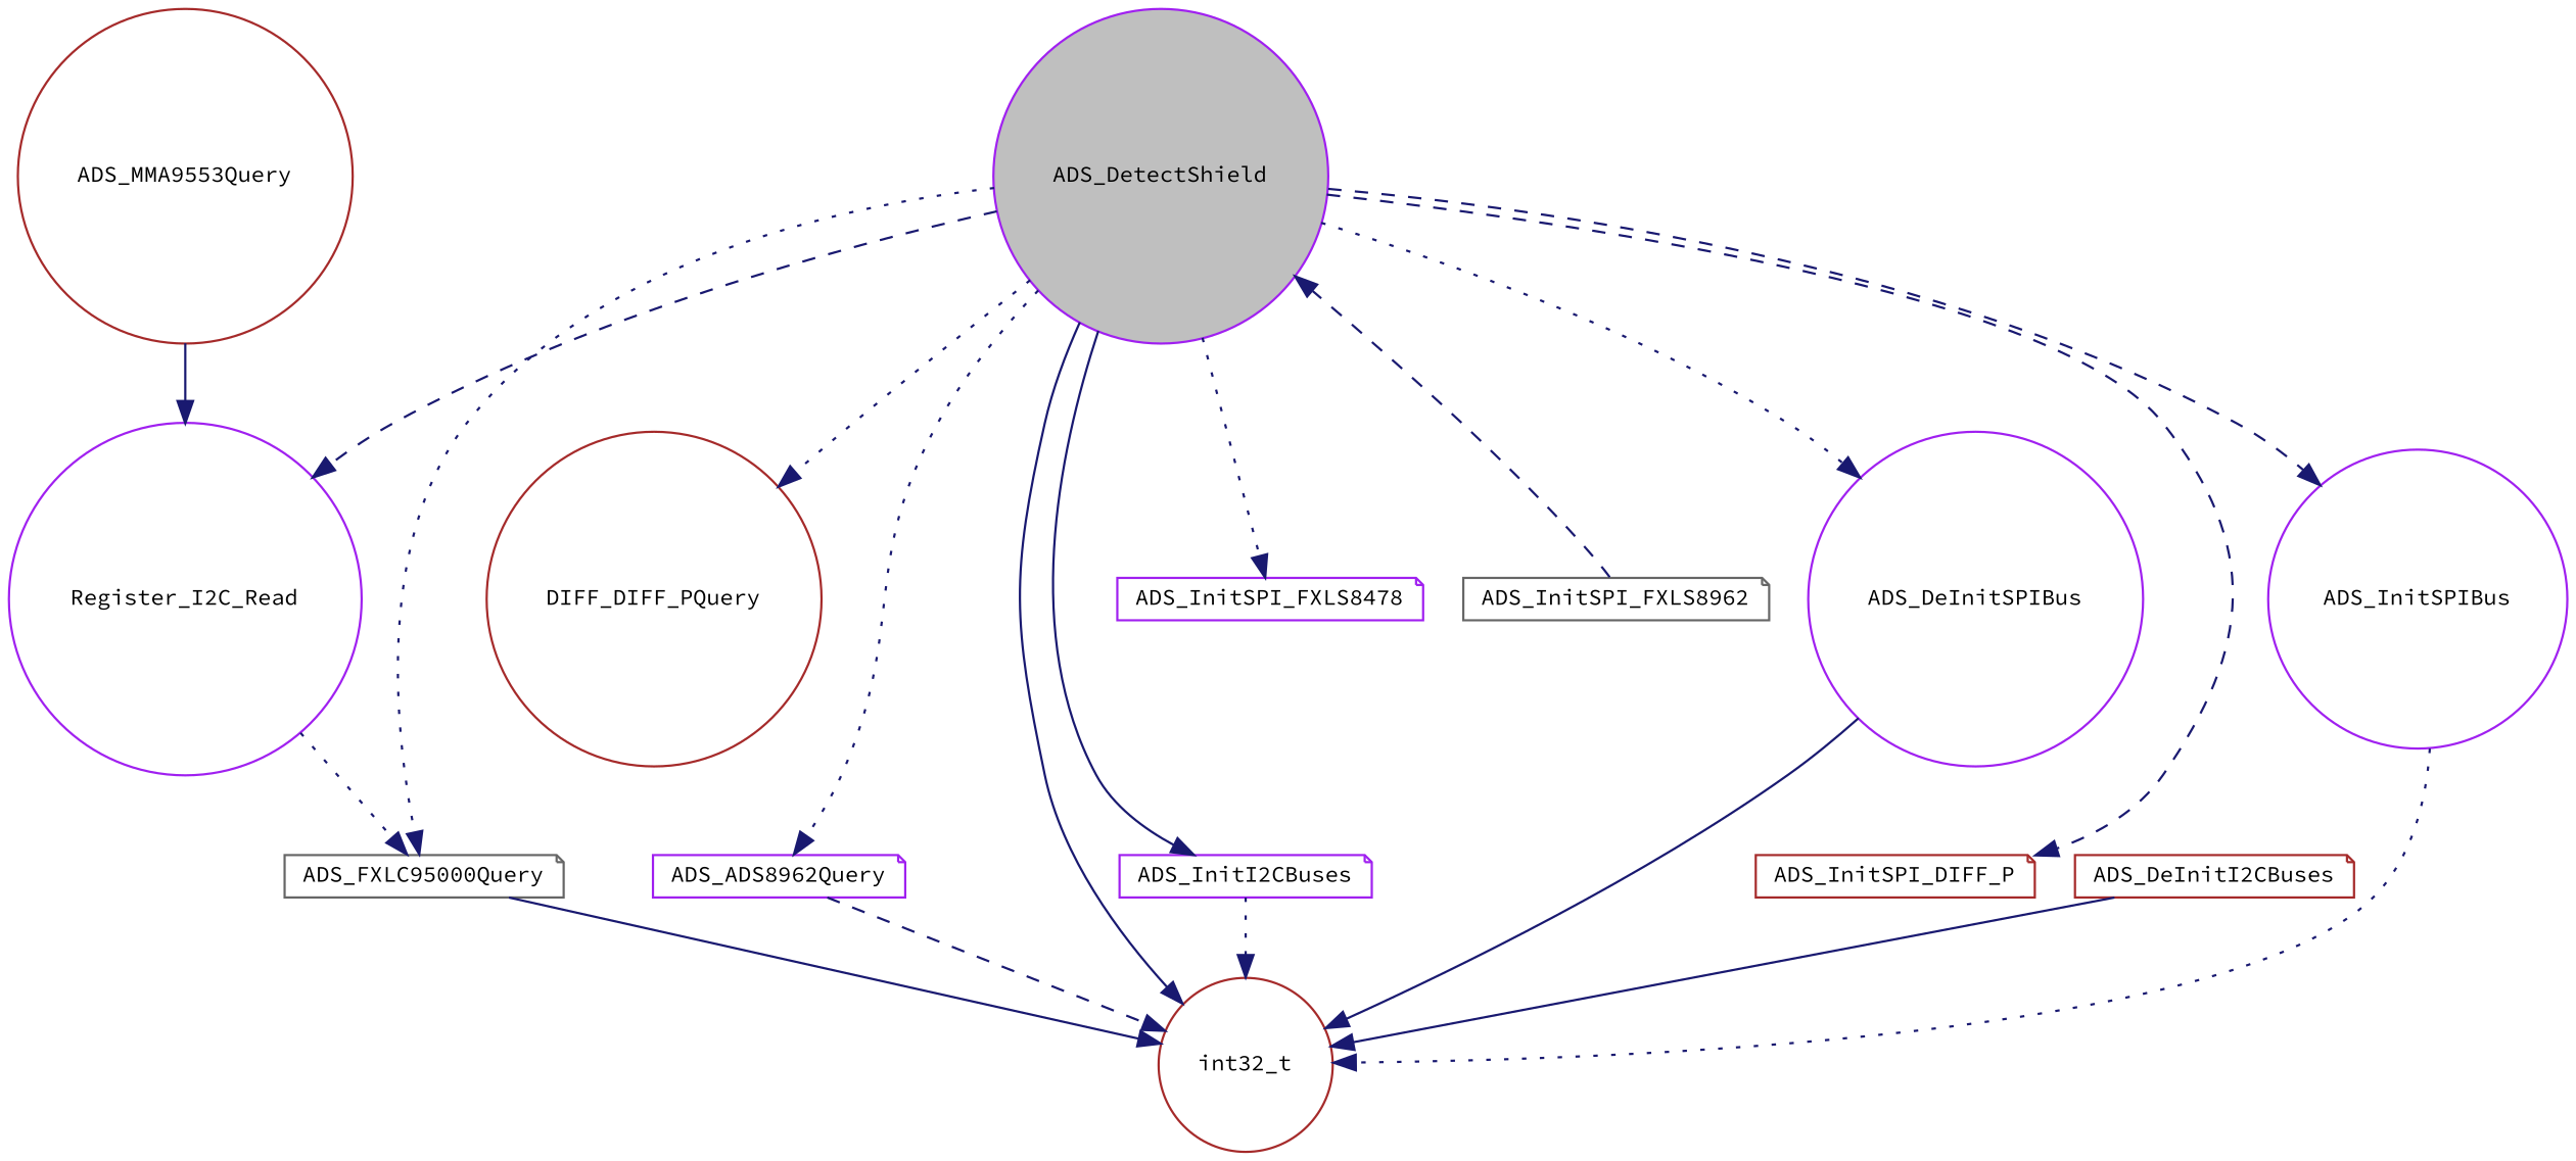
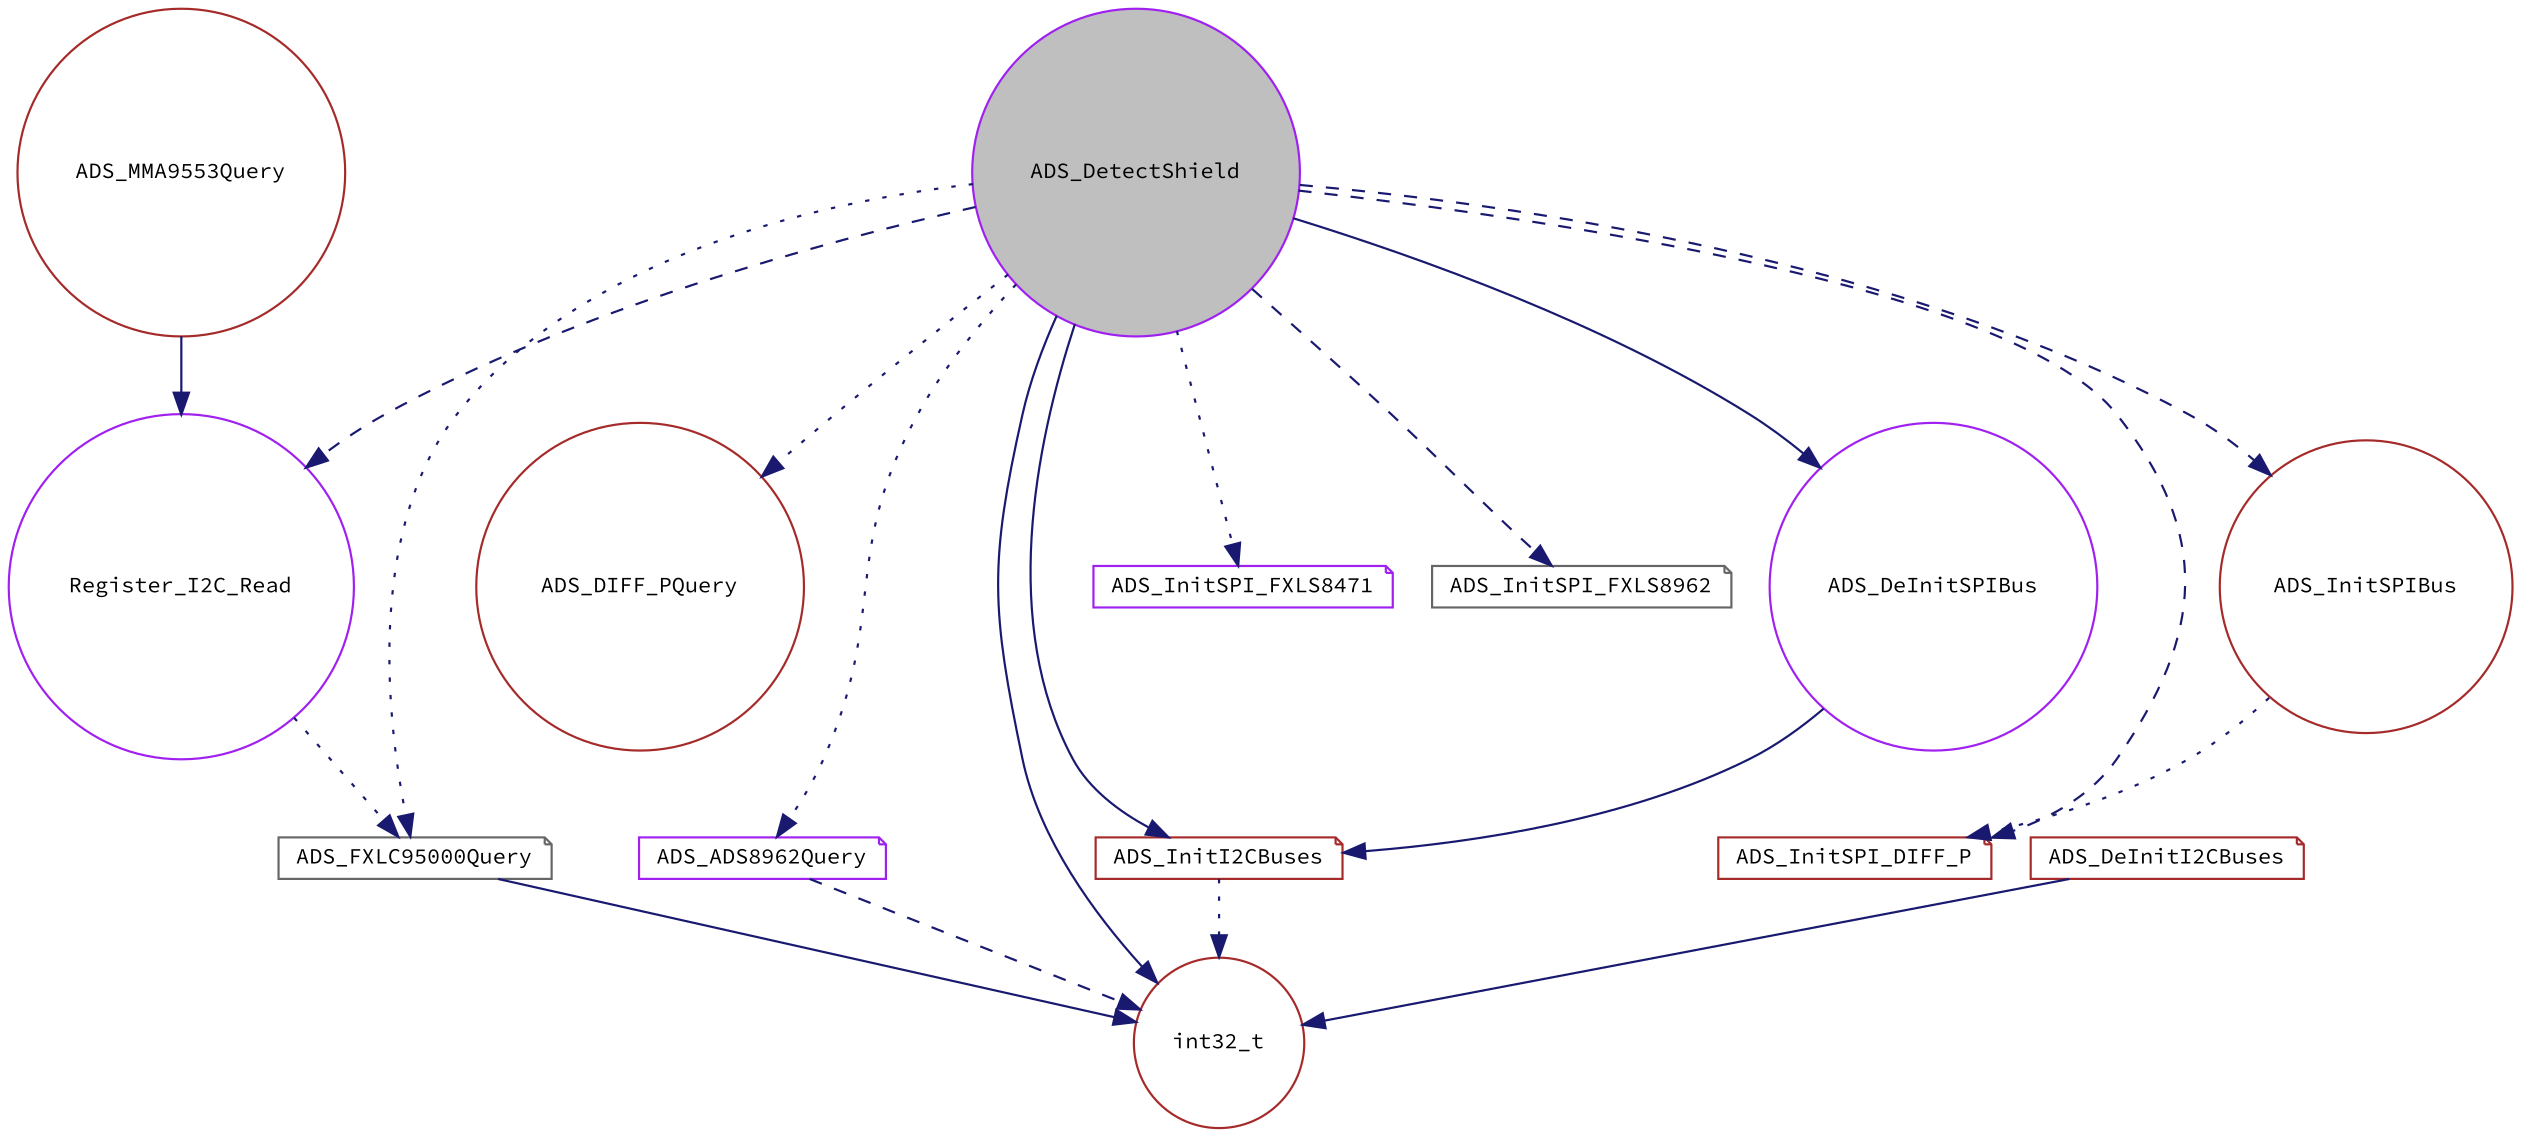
  digraph {
    fontname="Source Code Pro"
    rankdir=TB
    node [color=brown fillcolor=white fontname="Source Code Pro" fontsize=10 shape=circle style=filled]
    edge [color=midnightblue fontname="Source Code Pro" fontsize=10 labelfontname=Helvetica labelfontsize=10 style=dotted]
    n1 [color=purple fillcolor=grey75 fontcolor=black height=0.2 label=ADS_DetectShield width=0.4]
    n2 [height=0.2 label=int32_t width=0.4]
    n3 [color=purple height=0.2 label=ADS_DeInitSPIBus width=0.4]
-   n4 [height=0.2 label=DIFF_DIFF_PQuery width=0.4]
+   n4 [height=0.2 label=ADS_DIFF_PQuery width=0.4]
    n5 [color=gray40 height=0.2 label=ADS_FXLC95000Query shape=note width=0.4]
    n6 [color=purple height=0.2 label=ADS_ADS8962Query shape=note width=0.4]
-   n7 [color=purple height=0.2 label=ADS_InitI2CBuses shape=note width=0.4]
+   n7 [height=0.2 label=ADS_InitI2CBuses shape=note width=0.4]
    n8 [height=0.2 label=ADS_InitSPI_DIFF_P shape=note width=0.4]
-   n9 [color=purple height=0.2 label=ADS_InitSPI_FXLS8478 shape=note width=0.4]
+   n9 [color=purple height=0.2 label=ADS_InitSPI_FXLS8471 shape=note width=0.4]
    n10 [color=gray40 height=0.2 label=ADS_InitSPI_FXLS8962 shape=note width=0.4]
-   n11 [color=purple height=0.2 label=ADS_InitSPIBus width=0.4]
+   n11 [height=0.2 label=ADS_InitSPIBus width=0.4]
    n12 [color=purple height=0.2 label=Register_I2C_Read width=0.4]
    n13 [height=0.2 label=ADS_DeInitI2CBuses shape=note width=0.4]
    n14 [height=0.2 label=ADS_MMA9553Query width=0.4]
    n1 -> n2 [style=solid]
-   n1 -> n3
+   n1 -> n3 [style=solid]
    n1 -> n4
    n1 -> n5
    n1 -> n6
    n1 -> n7 [style=solid]
    n1 -> n8 [style=dashed]
    n1 -> n9
-   n10 -> n1 [style=dashed]
+   n1 -> n10 [style=dashed]
    n1 -> n11 [style=dashed]
    n1 -> n12 [style=dashed]
-   n3 -> n2 [style=solid]
+   n3 -> n7 [style=solid]
    n5 -> n2 [style=solid]
    n6 -> n2 [style=dashed]
    n7 -> n2
-   n11 -> n2
+   n11 -> n8
    n12 -> n5
    n13 -> n2 [style=solid]
    n14 -> n12 [style=solid]
  }
